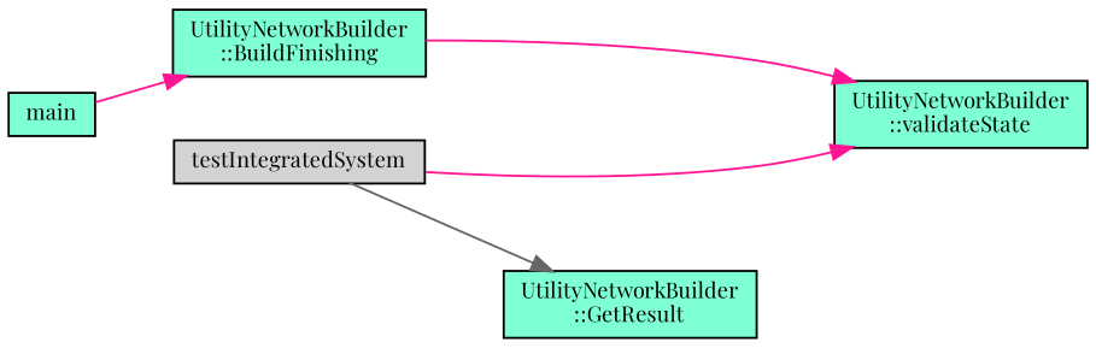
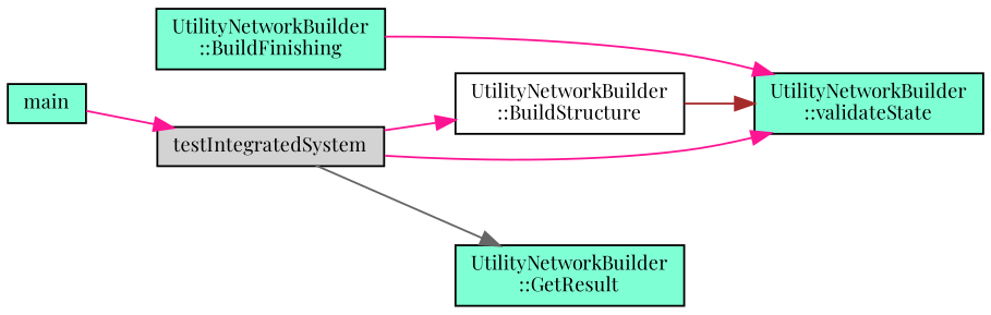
  digraph {
    fontname="Playfair Display"
    rankdir=RL
    node [color=black fillcolor=aquamarine fontname="Playfair Display" fontsize=10 shape=record style=filled]
    edge [color=deeppink dir=back fontname="Playfair Display" fontsize=10 labelfontname=Helvetica labelfontsize=10 style=solid]
    n1 [fontcolor=black height=0.2 label="UtilityNetworkBuilder\l::validateState" width=0.4]
    n2 [height=0.2 label="UtilityNetworkBuilder\l::BuildFinishing" width=0.4]
+   n3 [fillcolor=white height=0.2 label="UtilityNetworkBuilder\l::BuildStructure" width=0.4]
    n4 [fillcolor=lightgrey height=0.2 label=testIntegratedSystem width=0.4]
    n5 [height=0.2 label="UtilityNetworkBuilder\l::GetResult" width=0.4]
    n6 [height=0.2 label=main width=0.4]
    n1 -> n2
+   n1 -> n3 [color=brown]
    n1 -> n4
-   n2 -> n6
+   n3 -> n4
+   n4 -> n6
    n5 -> n4 [color=gray40]
  }
